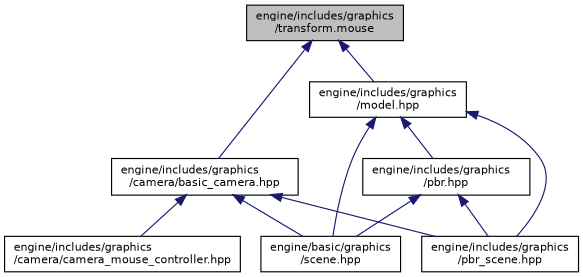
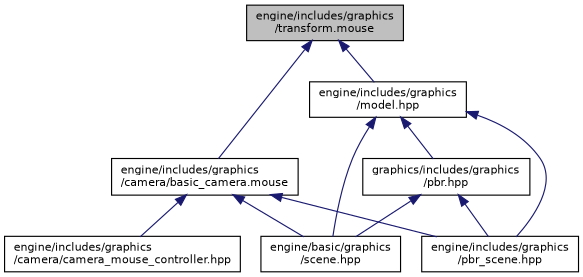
  digraph {
    node [color=black fillcolor=white fontname=Helvetica fontsize=10 shape=record style=filled]
    edge [color=midnightblue dir=back fontname=Helvetica fontsize=10 labelfontname=Helvetica labelfontsize=10 style=solid]
    n1 [fillcolor=grey75 fontcolor=black height=0.2 label="engine/includes/graphics\l/transform.mouse" width=0.4]
-   n2 [height=0.2 label="engine/includes/graphics\l/camera/basic_camera.hpp" width=0.4]
+   n2 [height=0.2 label="engine/includes/graphics\l/camera/basic_camera.mouse" width=0.4]
    n3 [height=0.2 label="engine/includes/graphics\l/model.hpp" width=0.4]
    n4 [height=0.2 label="engine/includes/graphics\l/camera/camera_mouse_controller.hpp" width=0.4]
    n5 [height=0.2 label="engine/includes/graphics\l/pbr_scene.hpp" width=0.4]
    n6 [height=0.2 label="engine/basic/graphics\l/scene.hpp" width=0.4]
-   n7 [height=0.2 label="engine/includes/graphics\l/pbr.hpp" width=0.4]
+   n7 [height=0.2 label="graphics/includes/graphics\l/pbr.hpp" width=0.4]
    n1 -> n2
    n1 -> n3
    n2 -> n4
    n2 -> n5
    n2 -> n6
    n3 -> n5
    n3 -> n6
    n3 -> n7
    n7 -> n5
    n7 -> n6
  }
